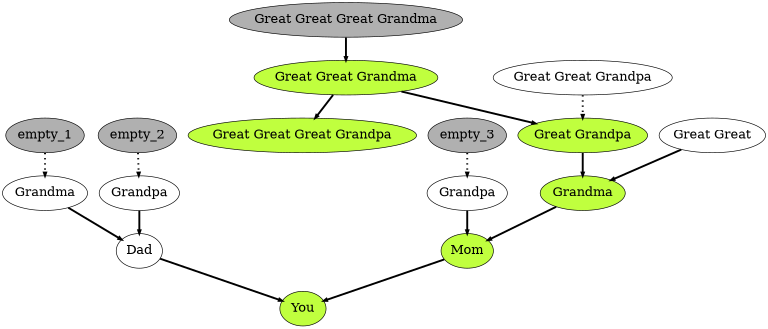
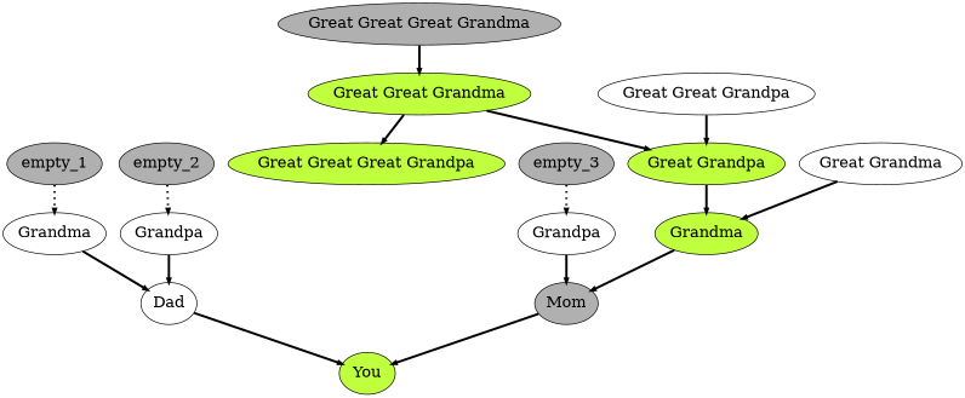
  digraph {
    node [fillcolor=white fontsize=20 penwidth=1 shape=oval style=filled]
    edge [arrowsize=0.5 color="#000000" penwidth=3.0 style=solid]
    empty_1 [fillcolor=gray69 height=0.75 width=1.0]
    n2 [height=0.75 label=Grandma width=1.0]
    n3 [height=0.75 label=Dad width=1.0]
    empty_2 [fillcolor=gray69 height=0.75 width=1.0]
    n5 [height=0.75 label=Grandpa width=1.0]
    empty_3 [fillcolor=gray69 height=0.75 width=1.0]
    n7 [height=0.75 label=Grandpa width=1.0]
-   n8 [fillcolor=olivedrab1 height=0.75 label=Mom width=1.0]
+   n8 [fillcolor=gray69 height=0.75 label=Mom width=1.0]
    n9 [fillcolor=gray69 height=0.75 label="Great Great Great Grandma" width=1.0]
    n10 [fillcolor=olivedrab1 height=0.75 label="Great Great Grandma" width=1.0]
    n11 [fillcolor=olivedrab1 height=0.75 label="Great Great Great Grandpa" width=1.0]
    n12 [fillcolor=olivedrab1 height=0.75 label="Great Grandpa" width=1.0]
    n13 [fillcolor=olivedrab1 height=0.75 label=Grandma width=1.0]
    n14 [height=0.75 label="Great Great Grandpa" width=1.0]
-   n15 [height=0.75 label="Great Great" width=1.0]
+   n15 [height=0.75 label="Great Grandma" width=1.0]
    n16 [fillcolor=olivedrab1 height=0.75 label=You width=1.0]
    empty_1 -> n2 [style=dotted]
    n2 -> n3
    n3 -> n16
    empty_2 -> n5 [style=dotted]
    n5 -> n3
    empty_3 -> n7 [style=dotted]
    n7 -> n8
    n8 -> n16
    n9 -> n10
    n10 -> n11
    n10 -> n12
    n12 -> n13
    n13 -> n8
-   n14 -> n12 [style=dotted]
+   n14 -> n12
    n15 -> n13
  }
